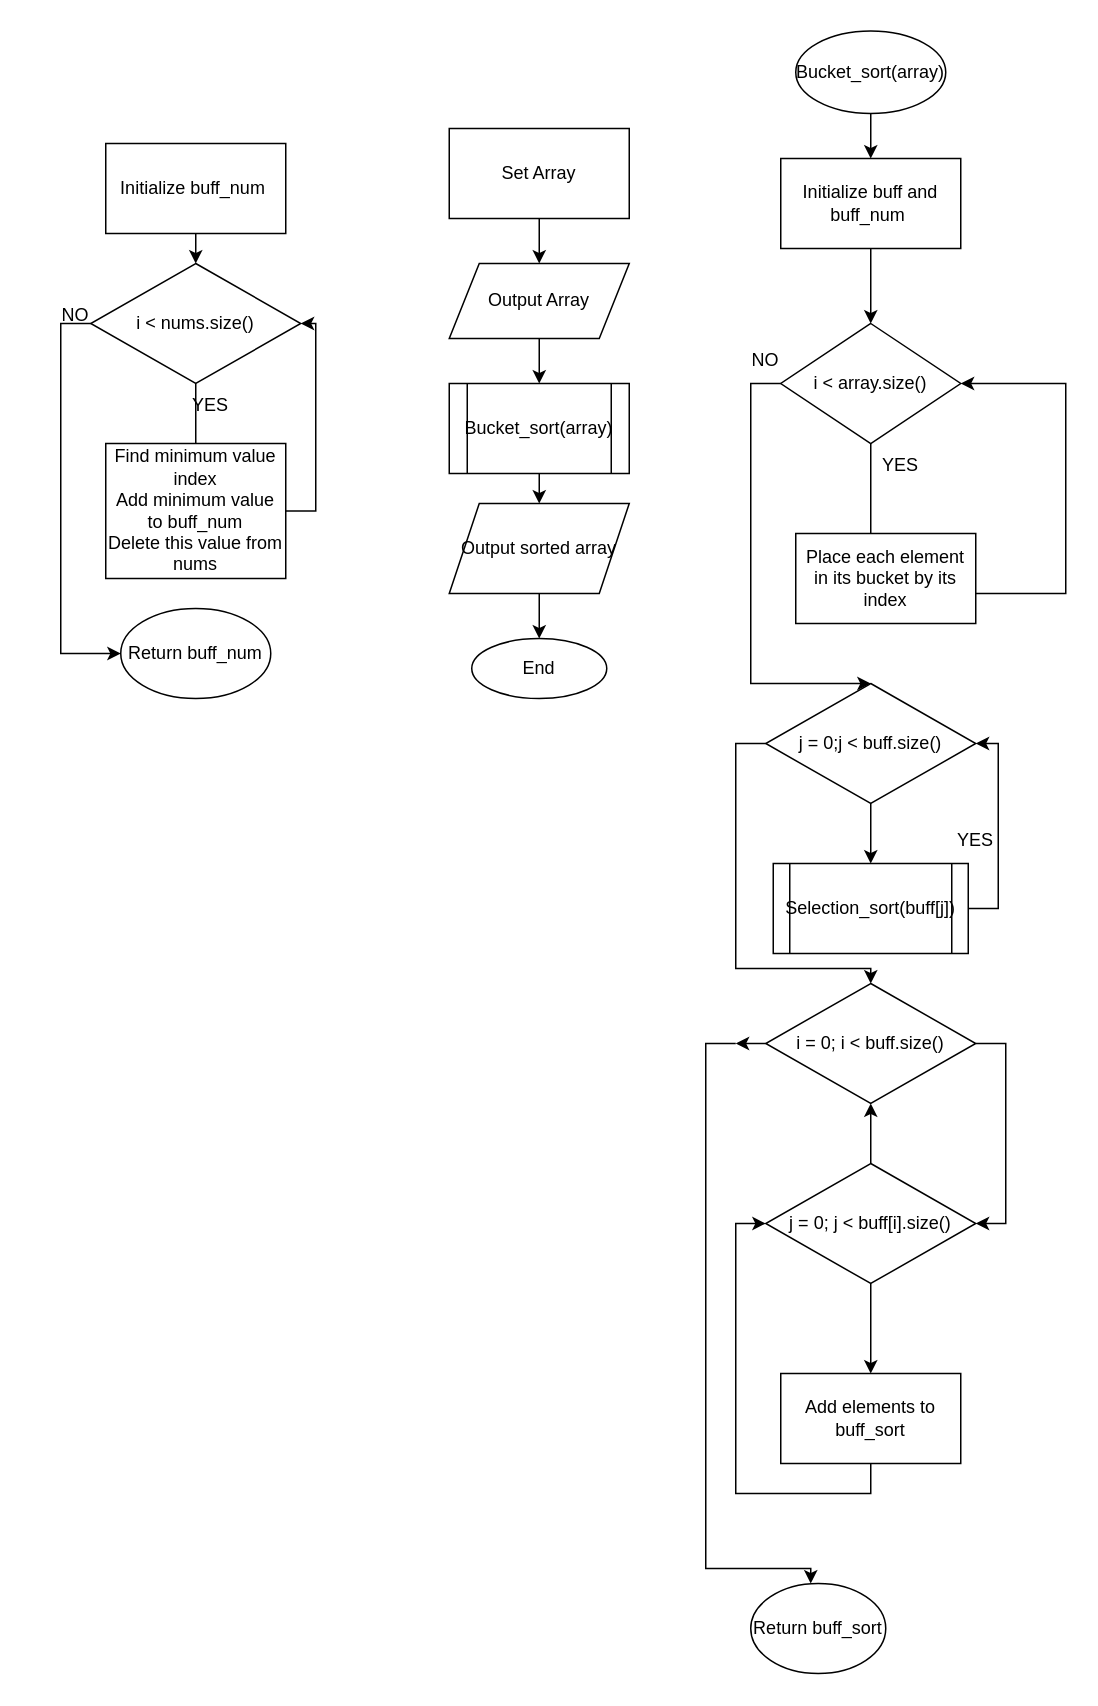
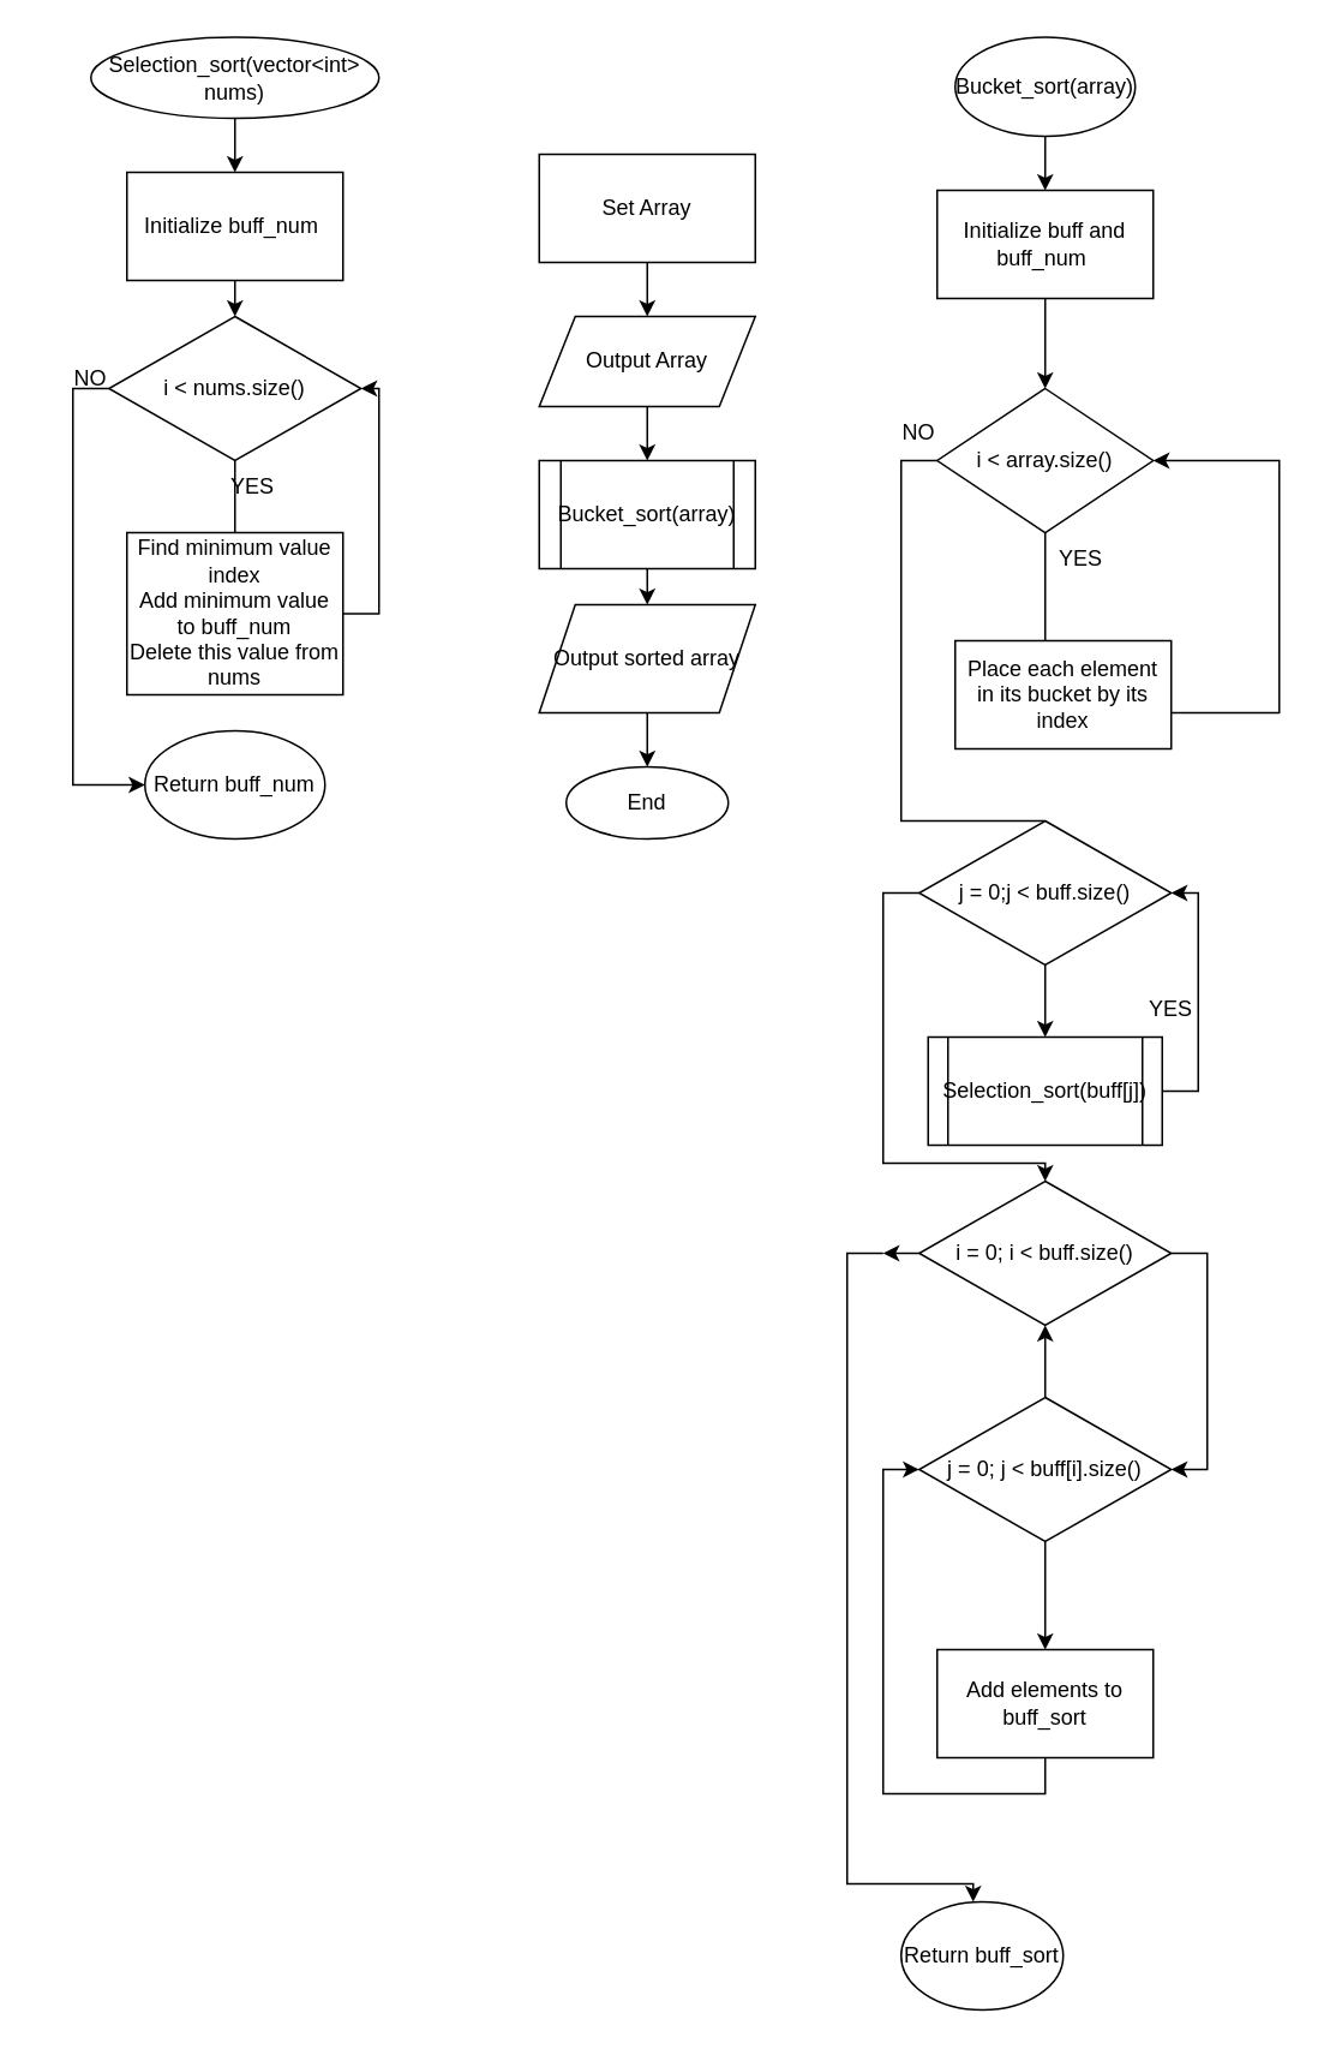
  <mxCell id="0" />
  <mxCell id="1" parent="0" />
  <mxCell id="2" value="End" style="ellipse;whiteSpace=wrap;html=1;" parent="1" vertex="1"><mxGeometry x="314" y="425" width="90" height="40" as="geometry" /></mxCell>
  <mxCell id="3" style="edgeStyle=orthogonalEdgeStyle;rounded=0;orthogonalLoop=1;jettySize=auto;html=1;exitX=0.5;exitY=1;exitDx=0;exitDy=0;entryX=0.5;entryY=0;entryDx=0;entryDy=0;" parent="1" source="4" target="6" edge="1"><mxGeometry relative="1" as="geometry" /></mxCell>
  <mxCell id="4" value="Set Array" style="rounded=0;whiteSpace=wrap;html=1;" parent="1" vertex="1"><mxGeometry x="299" y="85" width="120" height="60" as="geometry" /></mxCell>
  <mxCell id="5" style="edgeStyle=orthogonalEdgeStyle;rounded=0;orthogonalLoop=1;jettySize=auto;html=1;exitX=0.5;exitY=1;exitDx=0;exitDy=0;entryX=0.5;entryY=0;entryDx=0;entryDy=0;" parent="1" source="6" target="8" edge="1"><mxGeometry relative="1" as="geometry" /></mxCell>
  <mxCell id="6" value="Output Array" style="shape=parallelogram;perimeter=parallelogramPerimeter;whiteSpace=wrap;html=1;fixedSize=1;" parent="1" vertex="1"><mxGeometry x="299" y="175" width="120" height="50" as="geometry" /></mxCell>
  <mxCell id="7" style="edgeStyle=orthogonalEdgeStyle;rounded=0;orthogonalLoop=1;jettySize=auto;html=1;exitX=0.5;exitY=1;exitDx=0;exitDy=0;entryX=0.5;entryY=0;entryDx=0;entryDy=0;" parent="1" source="8" target="10" edge="1"><mxGeometry relative="1" as="geometry" /></mxCell>
  <mxCell id="8" value="Bucket_sort(array)" style="shape=process;whiteSpace=wrap;html=1;backgroundOutline=1;" parent="1" vertex="1"><mxGeometry x="299" y="255" width="120" height="60" as="geometry" /></mxCell>
  <mxCell id="9" style="edgeStyle=orthogonalEdgeStyle;rounded=0;orthogonalLoop=1;jettySize=auto;html=1;exitX=0.5;exitY=1;exitDx=0;exitDy=0;entryX=0.5;entryY=0;entryDx=0;entryDy=0;" parent="1" source="10" target="2" edge="1"><mxGeometry relative="1" as="geometry" /></mxCell>
  <mxCell id="10" value="Output sorted array" style="shape=parallelogram;perimeter=parallelogramPerimeter;whiteSpace=wrap;html=1;fixedSize=1;" parent="1" vertex="1"><mxGeometry x="299" y="335" width="120" height="60" as="geometry" /></mxCell>
  <mxCell id="11" style="edgeStyle=orthogonalEdgeStyle;rounded=0;orthogonalLoop=1;jettySize=auto;html=1;exitX=0.5;exitY=1;exitDx=0;exitDy=0;" parent="1" source="17" target="15" edge="1"><mxGeometry relative="1" as="geometry"><mxPoint x="580.429" y="115" as="targetPoint" /></mxGeometry></mxCell>
  <mxCell id="12" value="Bucket_sort(array)" style="ellipse;whiteSpace=wrap;html=1;" parent="1" vertex="1"><mxGeometry x="530" y="20" width="100" height="55" as="geometry" /></mxCell>
  <mxCell id="13" style="edgeStyle=orthogonalEdgeStyle;rounded=0;orthogonalLoop=1;jettySize=auto;html=1;exitX=0.5;exitY=1;exitDx=0;exitDy=0;" parent="1" source="15" target="15" edge="1"><mxGeometry relative="1" as="geometry"><mxPoint x="710" y="275" as="targetPoint" /><Array as="points"><mxPoint x="580" y="395" /><mxPoint x="710" y="395" /><mxPoint x="710" y="255" /></Array></mxGeometry></mxCell>
- <mxCell id="14" style="edgeStyle=orthogonalEdgeStyle;rounded=0;orthogonalLoop=1;jettySize=auto;html=1;exitX=0;exitY=0.5;exitDx=0;exitDy=0;entryX=0.5;entryY=0;entryDx=0;entryDy=0;" edge="1" parent="1" source="15" target="22"><mxGeometry relative="1" as="geometry"><mxPoint x="560" y="495" as="targetPoint" /><Array as="points"><mxPoint x="500" y="255" /><mxPoint x="500" y="455" /></Array></mxGeometry></mxCell>
+ <mxCell id="14" style="edgeStyle=orthogonalEdgeStyle;rounded=0;orthogonalLoop=1;jettySize=auto;html=1;exitX=0;exitY=0.5;exitDx=0;exitDy=0;entryX=0.5;entryY=0;entryDx=0;entryDy=0;endArrow=none;" edge="1" parent="1" source="15" target="22"><mxGeometry relative="1" as="geometry"><mxPoint x="560" y="495" as="targetPoint" /><Array as="points"><mxPoint x="500" y="255" /><mxPoint x="500" y="455" /></Array></mxGeometry></mxCell>
  <mxCell id="15" value="i &amp;lt; array.size()" style="rhombus;whiteSpace=wrap;html=1;" parent="1" vertex="1"><mxGeometry x="520" y="215" width="120" height="80" as="geometry" /></mxCell>
  <mxCell id="16" value="" style="edgeStyle=orthogonalEdgeStyle;rounded=0;orthogonalLoop=1;jettySize=auto;html=1;exitX=0.5;exitY=1;exitDx=0;exitDy=0;" parent="1" source="12" target="17" edge="1"><mxGeometry relative="1" as="geometry"><mxPoint x="590" y="195" as="targetPoint" /><mxPoint x="580" y="75" as="sourcePoint" /></mxGeometry></mxCell>
  <mxCell id="17" value="Initialize buff and buff_num&amp;nbsp;" style="rounded=0;whiteSpace=wrap;html=1;" parent="1" vertex="1"><mxGeometry x="520" y="105" width="120" height="60" as="geometry" /></mxCell>
  <mxCell id="18" value="Place each element in its bucket by its index" style="rounded=0;whiteSpace=wrap;html=1;" vertex="1" parent="1"><mxGeometry x="530" y="355" width="120" height="60" as="geometry" /></mxCell>
  <mxCell id="19" value="YES" style="text;html=1;strokeColor=none;fillColor=none;align=center;verticalAlign=middle;whiteSpace=wrap;rounded=0;" vertex="1" parent="1"><mxGeometry x="570" y="295" width="60" height="30" as="geometry" /></mxCell>
  <mxCell id="20" style="edgeStyle=orthogonalEdgeStyle;rounded=0;orthogonalLoop=1;jettySize=auto;html=1;exitX=0.5;exitY=1;exitDx=0;exitDy=0;entryX=0.5;entryY=0;entryDx=0;entryDy=0;" edge="1" parent="1" source="22" target="24"><mxGeometry relative="1" as="geometry" /></mxCell>
  <mxCell id="21" style="edgeStyle=orthogonalEdgeStyle;rounded=0;orthogonalLoop=1;jettySize=auto;html=1;exitX=0;exitY=0.5;exitDx=0;exitDy=0;entryX=0.5;entryY=0;entryDx=0;entryDy=0;" edge="1" parent="1" source="22" target="40"><mxGeometry relative="1" as="geometry"><Array as="points"><mxPoint x="490" y="495" /><mxPoint x="490" y="645" /></Array></mxGeometry></mxCell>
  <mxCell id="22" value="j = 0;j &amp;lt; buff.size()" style="rhombus;whiteSpace=wrap;html=1;" vertex="1" parent="1"><mxGeometry x="510" y="455" width="140" height="80" as="geometry" /></mxCell>
  <mxCell id="23" style="edgeStyle=orthogonalEdgeStyle;rounded=0;orthogonalLoop=1;jettySize=auto;html=1;exitX=1;exitY=0.5;exitDx=0;exitDy=0;entryX=1;entryY=0.5;entryDx=0;entryDy=0;" edge="1" parent="1" source="24" target="22"><mxGeometry relative="1" as="geometry" /></mxCell>
  <mxCell id="24" value="Selection_sort(buff[j])" style="shape=process;whiteSpace=wrap;html=1;backgroundOutline=1;size=0.083;" vertex="1" parent="1"><mxGeometry x="515" y="575" width="130" height="60" as="geometry" /></mxCell>
  <mxCell id="25" value="NO" style="text;html=1;strokeColor=none;fillColor=none;align=center;verticalAlign=middle;whiteSpace=wrap;rounded=0;" vertex="1" parent="1"><mxGeometry x="480" y="225" width="60" height="30" as="geometry" /></mxCell>
  <mxCell id="26" value="YES" style="text;html=1;strokeColor=none;fillColor=none;align=center;verticalAlign=middle;whiteSpace=wrap;rounded=0;" vertex="1" parent="1"><mxGeometry x="620" y="545" width="60" height="30" as="geometry" /></mxCell>
+ <mxCell id="27" style="edgeStyle=orthogonalEdgeStyle;rounded=0;orthogonalLoop=1;jettySize=auto;html=1;exitX=0.5;exitY=1;exitDx=0;exitDy=0;entryX=0.5;entryY=0;entryDx=0;entryDy=0;" edge="1" parent="1" source="28" target="30"><mxGeometry relative="1" as="geometry" /></mxCell>
+ <mxCell id="28" value="Selection_sort(vector&amp;lt;int&amp;gt; nums)" style="ellipse;whiteSpace=wrap;html=1;" vertex="1" parent="1"><mxGeometry x="50" y="20" width="160" height="45" as="geometry" /></mxCell>
  <mxCell id="29" style="edgeStyle=orthogonalEdgeStyle;rounded=0;orthogonalLoop=1;jettySize=auto;html=1;exitX=0.5;exitY=1;exitDx=0;exitDy=0;entryX=0.5;entryY=0;entryDx=0;entryDy=0;" edge="1" parent="1" source="30" target="33"><mxGeometry relative="1" as="geometry" /></mxCell>
  <mxCell id="30" value="Initialize buff_num&amp;nbsp;" style="rounded=0;whiteSpace=wrap;html=1;" vertex="1" parent="1"><mxGeometry x="70" y="95" width="120" height="60" as="geometry" /></mxCell>
  <mxCell id="31" style="edgeStyle=orthogonalEdgeStyle;rounded=0;orthogonalLoop=1;jettySize=auto;html=1;exitX=0.5;exitY=1;exitDx=0;exitDy=0;" edge="1" parent="1" source="30" target="30"><mxGeometry relative="1" as="geometry" /></mxCell>
  <mxCell id="32" style="edgeStyle=orthogonalEdgeStyle;rounded=0;orthogonalLoop=1;jettySize=auto;html=1;exitX=0.5;exitY=1;exitDx=0;exitDy=0;" edge="1" parent="1" source="33"><mxGeometry relative="1" as="geometry"><mxPoint x="130.118" y="325" as="targetPoint" /></mxGeometry></mxCell>
  <mxCell id="33" value="i &amp;lt; nums.size()" style="rhombus;whiteSpace=wrap;html=1;" vertex="1" parent="1"><mxGeometry x="60" y="175" width="140" height="80" as="geometry" /></mxCell>
  <mxCell id="34" style="edgeStyle=orthogonalEdgeStyle;rounded=0;orthogonalLoop=1;jettySize=auto;html=1;exitX=1;exitY=0.5;exitDx=0;exitDy=0;entryX=1;entryY=0.5;entryDx=0;entryDy=0;" edge="1" parent="1" source="35" target="33"><mxGeometry relative="1" as="geometry" /></mxCell>
  <mxCell id="35" value="Find minimum value index&lt;br&gt;Add minimum value to buff_num&lt;br&gt;Delete this value from nums" style="rounded=0;whiteSpace=wrap;html=1;" vertex="1" parent="1"><mxGeometry x="70" y="295" width="120" height="90" as="geometry" /></mxCell>
  <mxCell id="36" value="Return buff_num" style="ellipse;whiteSpace=wrap;html=1;" vertex="1" parent="1"><mxGeometry x="80" y="405" width="100" height="60" as="geometry" /></mxCell>
  <mxCell id="37" style="edgeStyle=orthogonalEdgeStyle;rounded=0;orthogonalLoop=1;jettySize=auto;html=1;exitX=1;exitY=0.5;exitDx=0;exitDy=0;entryX=1;entryY=0.5;entryDx=0;entryDy=0;" edge="1" parent="1" source="40" target="46"><mxGeometry relative="1" as="geometry"><mxPoint x="680" y="825" as="targetPoint" /></mxGeometry></mxCell>
  <mxCell id="38" style="edgeStyle=orthogonalEdgeStyle;rounded=0;orthogonalLoop=1;jettySize=auto;html=1;exitX=0;exitY=0.5;exitDx=0;exitDy=0;" edge="1" parent="1"><mxGeometry relative="1" as="geometry"><mxPoint x="540" y="1055" as="targetPoint" /><mxPoint x="490" y="695" as="sourcePoint" /><Array as="points"><mxPoint x="470" y="695" /><mxPoint x="470" y="1045" /><mxPoint x="540" y="1045" /></Array></mxGeometry></mxCell>
  <mxCell id="39" style="edgeStyle=orthogonalEdgeStyle;rounded=0;orthogonalLoop=1;jettySize=auto;html=1;exitX=0;exitY=0.5;exitDx=0;exitDy=0;" edge="1" parent="1" source="40"><mxGeometry relative="1" as="geometry"><mxPoint x="490" y="695.588" as="targetPoint" /></mxGeometry></mxCell>
  <mxCell id="40" value="i = 0; i &amp;lt; buff.size()" style="rhombus;whiteSpace=wrap;html=1;" vertex="1" parent="1"><mxGeometry x="510" y="655" width="140" height="80" as="geometry" /></mxCell>
  <mxCell id="41" style="edgeStyle=orthogonalEdgeStyle;rounded=0;orthogonalLoop=1;jettySize=auto;html=1;exitX=0;exitY=0.5;exitDx=0;exitDy=0;entryX=0;entryY=0.5;entryDx=0;entryDy=0;" edge="1" parent="1" source="33" target="36"><mxGeometry relative="1" as="geometry" /></mxCell>
  <mxCell id="42" value="NO" style="text;html=1;strokeColor=none;fillColor=none;align=center;verticalAlign=middle;whiteSpace=wrap;rounded=0;" vertex="1" parent="1"><mxGeometry x="20" y="195" width="60" height="30" as="geometry" /></mxCell>
  <mxCell id="43" value="YES" style="text;html=1;strokeColor=none;fillColor=none;align=center;verticalAlign=middle;whiteSpace=wrap;rounded=0;" vertex="1" parent="1"><mxGeometry x="110" y="255" width="60" height="30" as="geometry" /></mxCell>
  <mxCell id="44" style="edgeStyle=orthogonalEdgeStyle;rounded=0;orthogonalLoop=1;jettySize=auto;html=1;exitX=0.5;exitY=1;exitDx=0;exitDy=0;entryX=0.5;entryY=0;entryDx=0;entryDy=0;" edge="1" parent="1" source="46" target="48"><mxGeometry relative="1" as="geometry" /></mxCell>
  <mxCell id="45" style="edgeStyle=orthogonalEdgeStyle;rounded=0;orthogonalLoop=1;jettySize=auto;html=1;exitX=0.5;exitY=0;exitDx=0;exitDy=0;entryX=0.5;entryY=1;entryDx=0;entryDy=0;" edge="1" parent="1" source="46" target="40"><mxGeometry relative="1" as="geometry" /></mxCell>
  <mxCell id="46" value="j = 0; j &amp;lt; buff[i].size()" style="rhombus;whiteSpace=wrap;html=1;" vertex="1" parent="1"><mxGeometry x="510" y="775" width="140" height="80" as="geometry" /></mxCell>
  <mxCell id="47" style="edgeStyle=orthogonalEdgeStyle;rounded=0;orthogonalLoop=1;jettySize=auto;html=1;exitX=0.5;exitY=1;exitDx=0;exitDy=0;entryX=0;entryY=0.5;entryDx=0;entryDy=0;" edge="1" parent="1" source="48" target="46"><mxGeometry relative="1" as="geometry" /></mxCell>
  <mxCell id="48" value="Add elements to buff_sort" style="rounded=0;whiteSpace=wrap;html=1;" vertex="1" parent="1"><mxGeometry x="520" y="915" width="120" height="60" as="geometry" /></mxCell>
  <mxCell id="49" value="Return buff_sort" style="ellipse;whiteSpace=wrap;html=1;" vertex="1" parent="1"><mxGeometry x="500" y="1055" width="90" height="60" as="geometry" /></mxCell>
